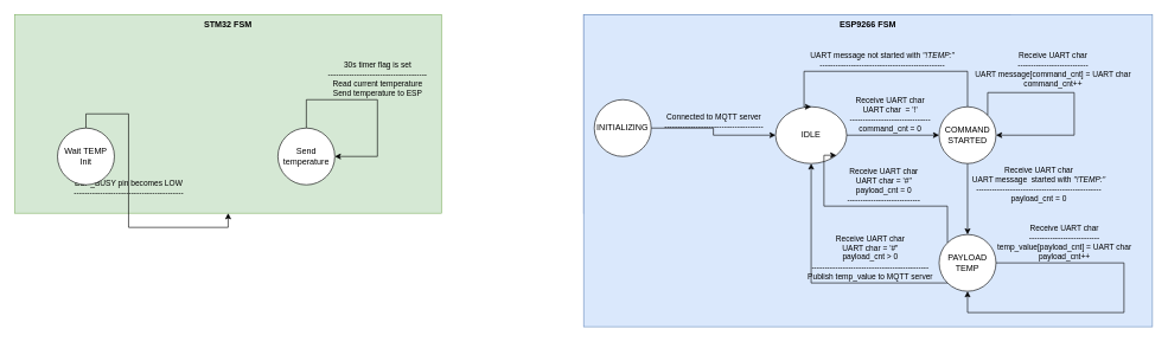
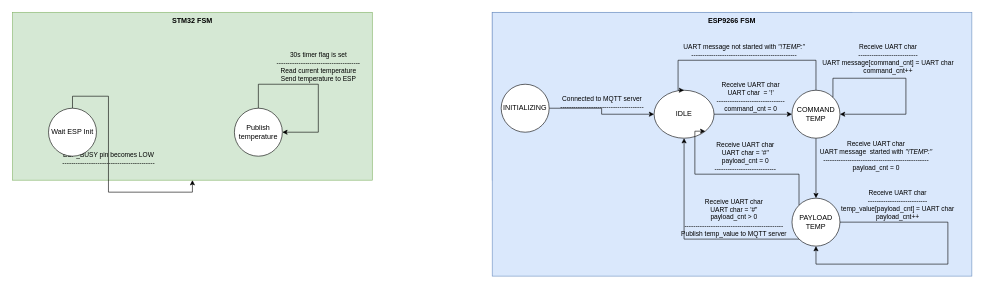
  <mxCell id="0" />
  <mxCell id="1" parent="0" />
  <mxCell id="2" value="" style="group" vertex="1" connectable="0" parent="1"><mxGeometry x="20" y="20" width="600" height="280" as="geometry" /></mxCell>
  <mxCell id="3" value="&lt;b&gt;STM32 FSM&lt;/b&gt;" style="rounded=0;whiteSpace=wrap;html=1;fillColor=#d5e8d4;strokeColor=#82b366;verticalAlign=top;" vertex="1" parent="2"><mxGeometry width="600" height="280" as="geometry" /></mxCell>
  <mxCell id="4" value="&lt;div&gt;&lt;span style=&quot;color: rgb(0, 0, 0); font-family: Helvetica; font-size: 11px; font-style: normal; font-variant-ligatures: normal; font-variant-caps: normal; font-weight: 400; letter-spacing: normal; orphans: 2; text-align: center; text-indent: 0px; text-transform: none; widows: 2; word-spacing: 0px; -webkit-text-stroke-width: 0px; white-space: nowrap; text-decoration-thickness: initial; text-decoration-style: initial; text-decoration-color: initial; float: none; display: inline !important;&quot;&gt;ESP_BUSY pin becomes LOW&lt;/span&gt;&lt;/div&gt;&lt;span style=&quot;color: rgb(0, 0, 0); font-family: Helvetica; font-size: 11px; font-style: normal; font-variant-ligatures: normal; font-variant-caps: normal; font-weight: 400; letter-spacing: normal; orphans: 2; text-align: center; text-indent: 0px; text-transform: none; widows: 2; word-spacing: 0px; -webkit-text-stroke-width: 0px; white-space: nowrap; text-decoration-thickness: initial; text-decoration-style: initial; text-decoration-color: initial; float: none; display: inline !important;&quot;&gt;------------------------------------------&lt;/span&gt;" style="edgeStyle=orthogonalEdgeStyle;rounded=0;orthogonalLoop=1;jettySize=auto;html=1;verticalAlign=bottom;labelBackgroundColor=none;" parent="2" source="5" target="3" edge="1"><mxGeometry relative="1" as="geometry" /></mxCell>
- <mxCell id="5" value="Wait TEMP Init" style="ellipse;whiteSpace=wrap;html=1;aspect=fixed;" parent="2" vertex="1"><mxGeometry x="60" y="160" width="80" height="80" as="geometry" /></mxCell>
+ <mxCell id="5" value="Wait ESP Init" style="ellipse;whiteSpace=wrap;html=1;aspect=fixed;" parent="2" vertex="1"><mxGeometry x="60" y="160" width="80" height="80" as="geometry" /></mxCell>
  <mxCell id="6" value="30s timer flag is set&lt;br style=&quot;forced-color-adjust: none; color: rgb(0, 0, 0); font-family: Helvetica; font-size: 11px; font-style: normal; font-variant-ligatures: normal; font-variant-caps: normal; font-weight: 400; letter-spacing: normal; orphans: 2; text-align: center; text-indent: 0px; text-transform: none; widows: 2; word-spacing: 0px; -webkit-text-stroke-width: 0px; white-space: nowrap; text-decoration-thickness: initial; text-decoration-style: initial; text-decoration-color: initial;&quot;&gt;&lt;span style=&quot;forced-color-adjust: none; color: rgb(0, 0, 0); font-family: Helvetica; font-size: 11px; font-style: normal; font-variant-ligatures: normal; font-variant-caps: normal; font-weight: 400; letter-spacing: normal; orphans: 2; text-align: center; text-indent: 0px; text-transform: none; widows: 2; word-spacing: 0px; -webkit-text-stroke-width: 0px; white-space: nowrap; text-decoration-thickness: initial; text-decoration-style: initial; text-decoration-color: initial; float: none; display: inline !important;&quot;&gt;--------------------------------------&lt;/span&gt;&lt;br style=&quot;forced-color-adjust: none; color: rgb(0, 0, 0); font-family: Helvetica; font-size: 11px; font-style: normal; font-variant-ligatures: normal; font-variant-caps: normal; font-weight: 400; letter-spacing: normal; orphans: 2; text-align: center; text-indent: 0px; text-transform: none; widows: 2; word-spacing: 0px; -webkit-text-stroke-width: 0px; white-space: nowrap; text-decoration-thickness: initial; text-decoration-style: initial; text-decoration-color: initial;&quot;&gt;Read current temperature&lt;br&gt;Send temperature to ESP" style="edgeStyle=orthogonalEdgeStyle;rounded=0;orthogonalLoop=1;jettySize=auto;html=1;entryX=1;entryY=0.5;entryDx=0;entryDy=0;verticalAlign=bottom;labelBackgroundColor=none;" parent="2" source="7" target="7" edge="1"><mxGeometry relative="1" as="geometry"><Array as="points"><mxPoint x="410" y="120" /><mxPoint x="510" y="120" /><mxPoint x="510" y="200" /></Array></mxGeometry></mxCell>
- <mxCell id="7" value="Send temperature" style="ellipse;whiteSpace=wrap;html=1;aspect=fixed;" parent="2" vertex="1"><mxGeometry x="370" y="160" width="80" height="80" as="geometry" /></mxCell>
+ <mxCell id="7" value="Publish temperature" style="ellipse;whiteSpace=wrap;html=1;aspect=fixed;" parent="2" vertex="1"><mxGeometry x="370" y="160" width="80" height="80" as="geometry" /></mxCell>
  <mxCell id="8" value="" style="group;fillColor=#dae8fc;strokeColor=#6c8ebf;container=0;" vertex="1" connectable="0" parent="1"><mxGeometry x="820" y="20" width="600" height="280" as="geometry" /></mxCell>
  <mxCell id="9" value="&lt;b&gt;ESP9266 FSM&lt;/b&gt;" style="rounded=0;whiteSpace=wrap;html=1;fillColor=#dae8fc;strokeColor=#6c8ebf;verticalAlign=top;container=0;" vertex="1" parent="1"><mxGeometry x="820" y="20" width="800" height="440" as="geometry" /></mxCell>
  <mxCell id="10" value="&lt;div&gt;Connected to&amp;nbsp;MQTT server&lt;/div&gt;&lt;span style=&quot;color: rgb(0, 0, 0); font-family: Helvetica; font-size: 11px; font-style: normal; font-variant-ligatures: normal; font-variant-caps: normal; font-weight: 400; letter-spacing: normal; orphans: 2; text-align: center; text-indent: 0px; text-transform: none; widows: 2; word-spacing: 0px; -webkit-text-stroke-width: 0px; white-space: nowrap; text-decoration-thickness: initial; text-decoration-style: initial; text-decoration-color: initial; float: none; display: inline !important;&quot;&gt;--------------------------------------&lt;/span&gt;" style="edgeStyle=orthogonalEdgeStyle;rounded=0;orthogonalLoop=1;jettySize=auto;html=1;entryX=0;entryY=0.5;entryDx=0;entryDy=0;verticalAlign=bottom;labelBackgroundColor=none;" edge="1" parent="1" source="11" target="13"><mxGeometry relative="1" as="geometry" /></mxCell>
  <mxCell id="11" value="INITIALIZING" style="ellipse;whiteSpace=wrap;html=1;aspect=fixed;container=0;" vertex="1" parent="1"><mxGeometry x="835" y="140" width="80" height="80" as="geometry" /></mxCell>
  <mxCell id="12" value="Receive UART char&lt;br&gt;UART char&amp;nbsp; = '!'&lt;br&gt;&lt;span style=&quot;forced-color-adjust: none; color: rgb(0, 0, 0); font-family: Helvetica; font-size: 11px; font-style: normal; font-variant-ligatures: normal; font-variant-caps: normal; font-weight: 400; letter-spacing: normal; orphans: 2; text-align: center; text-indent: 0px; text-transform: none; widows: 2; word-spacing: 0px; -webkit-text-stroke-width: 0px; white-space: nowrap; text-decoration-thickness: initial; text-decoration-style: initial; text-decoration-color: initial; float: none; display: inline !important;&quot;&gt;-------------------------------&lt;/span&gt;&lt;div&gt;command_cnt = 0&lt;/div&gt;" style="edgeStyle=orthogonalEdgeStyle;rounded=0;orthogonalLoop=1;jettySize=auto;html=1;labelBackgroundColor=none;verticalAlign=bottom;" edge="1" parent="1" source="13" target="16"><mxGeometry x="-0.067" relative="1" as="geometry"><mxPoint as="offset" /></mxGeometry></mxCell>
  <mxCell id="13" value="IDLE" style="ellipse;whiteSpace=wrap;html=1;aspect=fixed;container=0;" vertex="1" parent="1"><mxGeometry x="1090" y="150" width="100" height="80" as="geometry" /></mxCell>
  <mxCell id="14" value="UART message not started with &lt;i&gt;&quot;!TEMP:&quot;&lt;/i&gt;&lt;br style=&quot;forced-color-adjust: none; color: rgb(0, 0, 0); font-family: Helvetica; font-size: 11px; font-style: normal; font-variant-ligatures: normal; font-variant-caps: normal; font-weight: 400; letter-spacing: normal; orphans: 2; text-align: center; text-indent: 0px; text-transform: none; widows: 2; word-spacing: 0px; -webkit-text-stroke-width: 0px; white-space: nowrap; text-decoration-thickness: initial; text-decoration-style: initial; text-decoration-color: initial;&quot;&gt;&lt;span style=&quot;forced-color-adjust: none; color: rgb(0, 0, 0); font-family: Helvetica; font-size: 11px; font-style: normal; font-variant-ligatures: normal; font-variant-caps: normal; font-weight: 400; letter-spacing: normal; orphans: 2; text-align: center; text-indent: 0px; text-transform: none; widows: 2; word-spacing: 0px; -webkit-text-stroke-width: 0px; white-space: nowrap; text-decoration-thickness: initial; text-decoration-style: initial; text-decoration-color: initial; float: none; display: inline !important;&quot;&gt;------------------------------------------------&lt;/span&gt;" style="edgeStyle=orthogonalEdgeStyle;rounded=0;orthogonalLoop=1;jettySize=auto;html=1;entryX=0.5;entryY=0;entryDx=0;entryDy=0;labelBackgroundColor=none;verticalAlign=bottom;" edge="1" parent="1" source="16" target="13"><mxGeometry relative="1" as="geometry"><Array as="points"><mxPoint x="1360" y="100" /><mxPoint x="1130" y="100" /></Array></mxGeometry></mxCell>
  <mxCell id="15" value="&lt;span style=&quot;color: rgb(0, 0, 0); font-family: Helvetica; font-size: 11px; font-style: normal; font-variant-ligatures: normal; font-variant-caps: normal; font-weight: 400; letter-spacing: normal; orphans: 2; text-align: center; text-indent: 0px; text-transform: none; widows: 2; word-spacing: 0px; -webkit-text-stroke-width: 0px; white-space: nowrap; text-decoration-thickness: initial; text-decoration-style: initial; text-decoration-color: initial; float: none; display: inline !important;&quot;&gt;Receive UART char&lt;br&gt;UART message&amp;nbsp; started with&lt;span&gt;&amp;nbsp;&lt;/span&gt;&lt;/span&gt;&lt;i style=&quot;forced-color-adjust: none; color: rgb(0, 0, 0); font-family: Helvetica; font-size: 11px; font-variant-ligatures: normal; font-variant-caps: normal; font-weight: 400; letter-spacing: normal; orphans: 2; text-align: center; text-indent: 0px; text-transform: none; widows: 2; word-spacing: 0px; -webkit-text-stroke-width: 0px; white-space: nowrap; text-decoration-thickness: initial; text-decoration-style: initial; text-decoration-color: initial;&quot;&gt;&quot;!TEMP:&quot;&lt;/i&gt;&lt;br style=&quot;forced-color-adjust: none; color: rgb(0, 0, 0); font-family: Helvetica; font-size: 11px; font-style: normal; font-variant-ligatures: normal; font-variant-caps: normal; font-weight: 400; letter-spacing: normal; orphans: 2; text-align: center; text-indent: 0px; text-transform: none; widows: 2; word-spacing: 0px; -webkit-text-stroke-width: 0px; white-space: nowrap; text-decoration-thickness: initial; text-decoration-style: initial; text-decoration-color: initial;&quot;&gt;&lt;span style=&quot;forced-color-adjust: none; color: rgb(0, 0, 0); font-family: Helvetica; font-size: 11px; font-style: normal; font-variant-ligatures: normal; font-variant-caps: normal; font-weight: 400; letter-spacing: normal; orphans: 2; text-align: center; text-indent: 0px; text-transform: none; widows: 2; word-spacing: 0px; -webkit-text-stroke-width: 0px; white-space: nowrap; text-decoration-thickness: initial; text-decoration-style: initial; text-decoration-color: initial; float: none; display: inline !important;&quot;&gt;------------------------------------------------&lt;br&gt;&lt;/span&gt;payload_cnt = 0" style="edgeStyle=orthogonalEdgeStyle;rounded=0;orthogonalLoop=1;jettySize=auto;html=1;entryX=0.5;entryY=0;entryDx=0;entryDy=0;labelBackgroundColor=none;" edge="1" parent="1" source="16" target="19"><mxGeometry x="-0.4" y="100" relative="1" as="geometry"><mxPoint as="offset" /></mxGeometry></mxCell>
- <mxCell id="16" value="COMMAND STARTED" style="ellipse;whiteSpace=wrap;html=1;aspect=fixed;container=0;" vertex="1" parent="1"><mxGeometry x="1320" y="150" width="80" height="80" as="geometry" /></mxCell>
+ <mxCell id="16" value="COMMAND TEMP" style="ellipse;whiteSpace=wrap;html=1;aspect=fixed;container=0;" vertex="1" parent="1"><mxGeometry x="1320" y="150" width="80" height="80" as="geometry" /></mxCell>
  <mxCell id="17" value="&lt;span style=&quot;forced-color-adjust: none; color: rgb(0, 0, 0); font-family: Helvetica; font-size: 11px; font-style: normal; font-variant-ligatures: normal; font-variant-caps: normal; font-weight: 400; letter-spacing: normal; orphans: 2; text-align: center; text-indent: 0px; text-transform: none; widows: 2; word-spacing: 0px; -webkit-text-stroke-width: 0px; white-space: nowrap; text-decoration-thickness: initial; text-decoration-style: initial; text-decoration-color: initial; float: none; display: inline !important;&quot;&gt;Receive UART char&lt;br style=&quot;forced-color-adjust: none;&quot;&gt;UART char = '#&quot;&lt;br&gt;&lt;/span&gt;payload_cnt = 0&lt;br style=&quot;forced-color-adjust: none; color: rgb(0, 0, 0); font-family: Helvetica; font-size: 11px; font-style: normal; font-variant-ligatures: normal; font-variant-caps: normal; font-weight: 400; letter-spacing: normal; orphans: 2; text-align: center; text-indent: 0px; text-transform: none; widows: 2; word-spacing: 0px; -webkit-text-stroke-width: 0px; white-space: nowrap; text-decoration-thickness: initial; text-decoration-style: initial; text-decoration-color: initial;&quot;&gt;&lt;span style=&quot;forced-color-adjust: none; color: rgb(0, 0, 0); font-family: Helvetica; font-size: 11px; font-style: normal; font-variant-ligatures: normal; font-variant-caps: normal; font-weight: 400; letter-spacing: normal; orphans: 2; text-align: center; text-indent: 0px; text-transform: none; widows: 2; word-spacing: 0px; -webkit-text-stroke-width: 0px; white-space: nowrap; text-decoration-thickness: initial; text-decoration-style: initial; text-decoration-color: initial; float: none; display: inline !important;&quot;&gt;----------------------------&lt;/span&gt;" style="edgeStyle=orthogonalEdgeStyle;rounded=0;orthogonalLoop=1;jettySize=auto;html=1;entryX=1;entryY=1;entryDx=0;entryDy=0;exitX=0;exitY=0;exitDx=0;exitDy=0;labelBackgroundColor=none;verticalAlign=bottom;" edge="1" parent="1" source="19" target="13"><mxGeometry x="-0.101" relative="1" as="geometry"><Array as="points"><mxPoint x="1332" y="290" /><mxPoint x="1158" y="290" /></Array><mxPoint as="offset" /></mxGeometry></mxCell>
  <mxCell id="18" value="&lt;span style=&quot;forced-color-adjust: none; color: rgb(0, 0, 0); font-family: Helvetica; font-size: 11px; font-style: normal; font-variant-ligatures: normal; font-variant-caps: normal; font-weight: 400; letter-spacing: normal; orphans: 2; text-align: center; text-indent: 0px; text-transform: none; widows: 2; word-spacing: 0px; -webkit-text-stroke-width: 0px; white-space: nowrap; text-decoration-thickness: initial; text-decoration-style: initial; text-decoration-color: initial; float: none; display: inline !important;&quot;&gt;Receive UART char&lt;br style=&quot;forced-color-adjust: none;&quot;&gt;UART char = '#&quot;&lt;br style=&quot;forced-color-adjust: none;&quot;&gt;&lt;/span&gt;&lt;span style=&quot;color: rgb(0, 0, 0); font-family: Helvetica; font-size: 11px; font-style: normal; font-variant-ligatures: normal; font-variant-caps: normal; font-weight: 400; letter-spacing: normal; orphans: 2; text-align: center; text-indent: 0px; text-transform: none; widows: 2; word-spacing: 0px; -webkit-text-stroke-width: 0px; white-space: nowrap; text-decoration-thickness: initial; text-decoration-style: initial; text-decoration-color: initial; float: none; display: inline !important;&quot;&gt;payload_cnt &amp;gt; 0&lt;/span&gt;&lt;br style=&quot;forced-color-adjust: none; color: rgb(0, 0, 0); font-family: Helvetica; font-size: 11px; font-style: normal; font-variant-ligatures: normal; font-variant-caps: normal; font-weight: 400; letter-spacing: normal; orphans: 2; text-align: center; text-indent: 0px; text-transform: none; widows: 2; word-spacing: 0px; -webkit-text-stroke-width: 0px; white-space: nowrap; text-decoration-thickness: initial; text-decoration-style: initial; text-decoration-color: initial;&quot;&gt;&lt;span style=&quot;forced-color-adjust: none; color: rgb(0, 0, 0); font-family: Helvetica; font-size: 11px; font-style: normal; font-variant-ligatures: normal; font-variant-caps: normal; font-weight: 400; letter-spacing: normal; orphans: 2; text-align: center; text-indent: 0px; text-transform: none; widows: 2; word-spacing: 0px; -webkit-text-stroke-width: 0px; white-space: nowrap; text-decoration-thickness: initial; text-decoration-style: initial; text-decoration-color: initial; float: none; display: inline !important;&quot;&gt;---------------------------------------------&lt;br&gt;Publish temp_value to MQTT server&lt;/span&gt;" style="edgeStyle=orthogonalEdgeStyle;rounded=0;orthogonalLoop=1;jettySize=auto;html=1;entryX=0.5;entryY=1;entryDx=0;entryDy=0;verticalAlign=bottom;labelBackgroundColor=none;exitX=0;exitY=1;exitDx=0;exitDy=0;" edge="1" parent="1" source="19" target="13"><mxGeometry x="-0.394" relative="1" as="geometry"><mxPoint as="offset" /></mxGeometry></mxCell>
  <mxCell id="19" value="PAYLOAD TEMP" style="ellipse;whiteSpace=wrap;html=1;aspect=fixed;container=0;" vertex="1" parent="1"><mxGeometry x="1320" y="330" width="80" height="80" as="geometry" /></mxCell>
  <mxCell id="20" value="&lt;br&gt;&lt;span style=&quot;color: rgb(0, 0, 0); font-family: Helvetica; font-size: 11px; font-style: normal; font-variant-ligatures: normal; font-variant-caps: normal; font-weight: 400; letter-spacing: normal; orphans: 2; text-align: center; text-indent: 0px; text-transform: none; widows: 2; word-spacing: 0px; -webkit-text-stroke-width: 0px; white-space: nowrap; text-decoration-thickness: initial; text-decoration-style: initial; text-decoration-color: initial; float: none; display: inline !important;&quot;&gt;Receive UART char&lt;br&gt;&lt;/span&gt;---------------------------&lt;br&gt;UART message[command_cnt] = UART char&lt;br&gt;command_cnt++&lt;div&gt;&lt;br&gt;&lt;/div&gt;" style="edgeStyle=orthogonalEdgeStyle;rounded=0;orthogonalLoop=1;jettySize=auto;html=1;entryX=1;entryY=0.5;entryDx=0;entryDy=0;exitX=1;exitY=0;exitDx=0;exitDy=0;labelBackgroundColor=none;verticalAlign=bottom;" edge="1" parent="1" source="16" target="16"><mxGeometry x="-0.237" y="-10" relative="1" as="geometry"><Array as="points"><mxPoint x="1388" y="130" /><mxPoint x="1510" y="130" /><mxPoint x="1510" y="190" /></Array><mxPoint as="offset" /></mxGeometry></mxCell>
  <mxCell id="21" value="&lt;span style=&quot;color: rgb(0, 0, 0); font-family: Helvetica; font-size: 11px; font-style: normal; font-variant-ligatures: normal; font-variant-caps: normal; font-weight: 400; letter-spacing: normal; orphans: 2; text-align: center; text-indent: 0px; text-transform: none; widows: 2; word-spacing: 0px; -webkit-text-stroke-width: 0px; white-space: nowrap; text-decoration-thickness: initial; text-decoration-style: initial; text-decoration-color: initial; float: none; display: inline !important;&quot;&gt;Receive UART char&lt;br&gt;&lt;/span&gt;---------------------------&lt;br&gt;temp_value[payload_cnt] = UART char&lt;br&gt;payload_cnt++" style="edgeStyle=orthogonalEdgeStyle;rounded=0;orthogonalLoop=1;jettySize=auto;html=1;entryX=0.5;entryY=1;entryDx=0;entryDy=0;exitX=1;exitY=0.5;exitDx=0;exitDy=0;labelBackgroundColor=none;verticalAlign=bottom;" edge="1" parent="1" source="19" target="19"><mxGeometry x="-0.615" relative="1" as="geometry"><mxPoint x="1400" y="372" as="sourcePoint" /><mxPoint x="1412" y="400" as="targetPoint" /><Array as="points"><mxPoint x="1580" y="370" /><mxPoint x="1580" y="440" /><mxPoint x="1360" y="440" /></Array><mxPoint as="offset" /></mxGeometry></mxCell>
